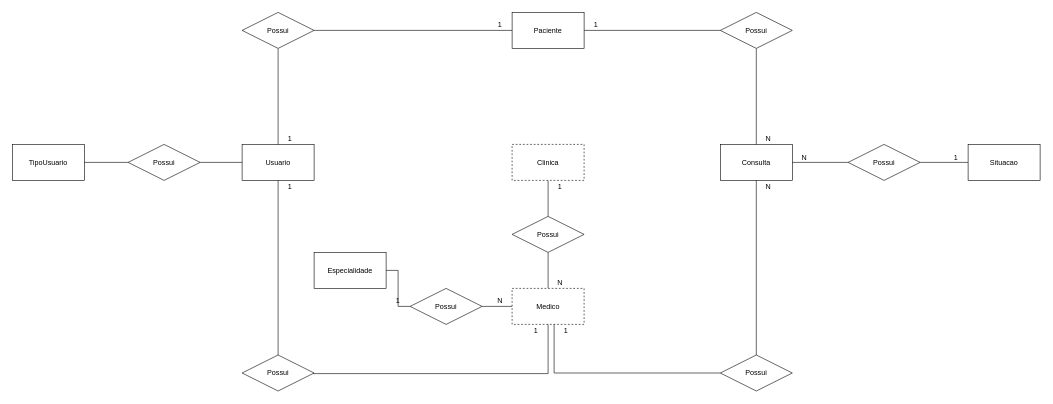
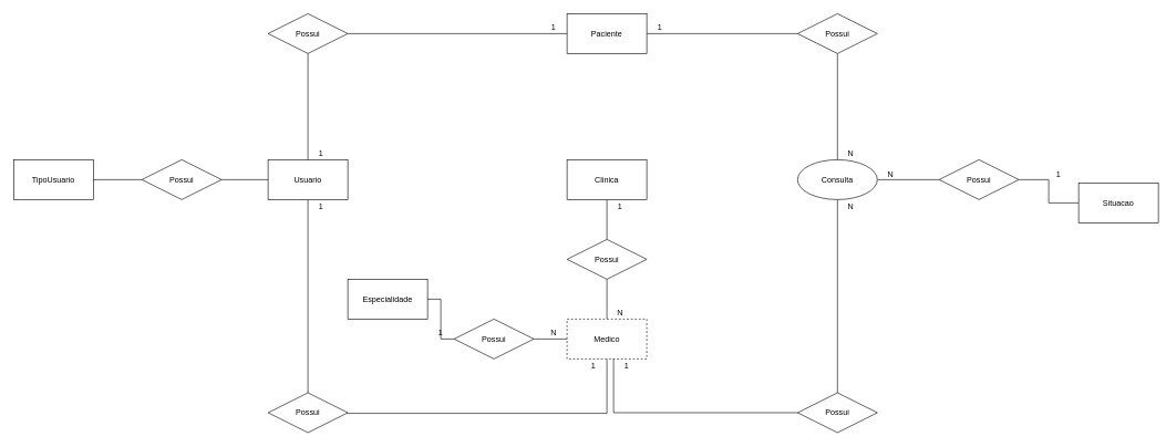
  <mxCell id="0" />
  <mxCell id="1" parent="0" />
  <mxCell id="2" style="edgeStyle=orthogonalEdgeStyle;rounded=0;orthogonalLoop=1;jettySize=auto;html=1;entryX=0;entryY=0.5;entryDx=0;entryDy=0;endArrow=none;endFill=0;" edge="1" parent="1" source="3" target="44"><mxGeometry relative="1" as="geometry" /></mxCell>
- <mxCell id="3" value="Consulta" style="rounded=0;whiteSpace=wrap;html=1;" parent="1" vertex="1"><mxGeometry x="1200" y="240" width="120" height="60" as="geometry" /></mxCell>
+ <mxCell id="3" value="Consulta" style="ellipse;whiteSpace=wrap;html=1;" parent="1" vertex="1"><mxGeometry x="1200" y="240" width="120" height="60" as="geometry" /></mxCell>
  <mxCell id="4" style="edgeStyle=orthogonalEdgeStyle;rounded=0;orthogonalLoop=1;jettySize=auto;html=1;endArrow=none;endFill=0;" parent="1" source="5" target="7" edge="1"><mxGeometry relative="1" as="geometry" /></mxCell>
- <mxCell id="5" value="Clinica" style="rounded=0;whiteSpace=wrap;html=1;dashed=1;" parent="1" vertex="1"><mxGeometry x="853" y="240" width="120" height="60" as="geometry" /></mxCell>
+ <mxCell id="5" value="Clinica" style="rounded=0;whiteSpace=wrap;html=1;" parent="1" vertex="1"><mxGeometry x="853" y="240" width="120" height="60" as="geometry" /></mxCell>
  <mxCell id="6" style="edgeStyle=orthogonalEdgeStyle;rounded=0;orthogonalLoop=1;jettySize=auto;html=1;entryX=0.5;entryY=0;entryDx=0;entryDy=0;endArrow=none;endFill=0;" parent="1" source="7" target="10" edge="1"><mxGeometry relative="1" as="geometry" /></mxCell>
  <mxCell id="7" value="Possui" style="shape=rhombus;perimeter=rhombusPerimeter;whiteSpace=wrap;html=1;align=center;" parent="1" vertex="1"><mxGeometry x="853" y="360" width="120" height="60" as="geometry" /></mxCell>
  <mxCell id="8" style="edgeStyle=orthogonalEdgeStyle;rounded=0;orthogonalLoop=1;jettySize=auto;html=1;entryX=0;entryY=0.5;entryDx=0;entryDy=0;endArrow=none;endFill=0;" parent="1" source="9" target="19" edge="1"><mxGeometry relative="1" as="geometry" /></mxCell>
  <mxCell id="9" value="Paciente" style="rounded=0;whiteSpace=wrap;html=1;" parent="1" vertex="1"><mxGeometry x="853" y="20" width="120" height="60" as="geometry" /></mxCell>
  <mxCell id="10" value="Medico" style="rounded=0;whiteSpace=wrap;html=1;dashed=1;" parent="1" vertex="1"><mxGeometry x="853" y="480" width="120" height="60" as="geometry" /></mxCell>
  <mxCell id="11" value="1" style="text;html=1;strokeColor=none;fillColor=none;align=center;verticalAlign=middle;whiteSpace=wrap;rounded=0;" parent="1" vertex="1"><mxGeometry x="913" y="300" width="40" height="20" as="geometry" /></mxCell>
  <mxCell id="12" value="N" style="text;html=1;strokeColor=none;fillColor=none;align=center;verticalAlign=middle;whiteSpace=wrap;rounded=0;" parent="1" vertex="1"><mxGeometry x="913" y="460" width="40" height="20" as="geometry" /></mxCell>
  <mxCell id="13" style="edgeStyle=orthogonalEdgeStyle;rounded=0;orthogonalLoop=1;jettySize=auto;html=1;endArrow=none;endFill=0;" parent="1" source="15" target="10" edge="1"><mxGeometry relative="1" as="geometry"><Array as="points"><mxPoint x="923" y="621" /></Array></mxGeometry></mxCell>
  <mxCell id="14" style="edgeStyle=orthogonalEdgeStyle;rounded=0;orthogonalLoop=1;jettySize=auto;html=1;entryX=0.5;entryY=1;entryDx=0;entryDy=0;endArrow=none;endFill=0;" parent="1" source="15" target="3" edge="1"><mxGeometry relative="1" as="geometry" /></mxCell>
  <mxCell id="15" value="Possui" style="shape=rhombus;perimeter=rhombusPerimeter;whiteSpace=wrap;html=1;align=center;" parent="1" vertex="1"><mxGeometry x="1200" y="591" width="120" height="60" as="geometry" /></mxCell>
  <mxCell id="16" value="1" style="text;html=1;strokeColor=none;fillColor=none;align=center;verticalAlign=middle;whiteSpace=wrap;rounded=0;" parent="1" vertex="1"><mxGeometry x="923" y="540" width="40" height="20" as="geometry" /></mxCell>
  <mxCell id="17" value="N" style="text;html=1;strokeColor=none;fillColor=none;align=center;verticalAlign=middle;whiteSpace=wrap;rounded=0;" parent="1" vertex="1"><mxGeometry x="1260" y="300" width="40" height="20" as="geometry" /></mxCell>
  <mxCell id="18" style="edgeStyle=orthogonalEdgeStyle;rounded=0;orthogonalLoop=1;jettySize=auto;html=1;endArrow=none;endFill=0;" parent="1" source="19" target="3" edge="1"><mxGeometry relative="1" as="geometry" /></mxCell>
  <mxCell id="19" value="Possui" style="shape=rhombus;perimeter=rhombusPerimeter;whiteSpace=wrap;html=1;align=center;" parent="1" vertex="1"><mxGeometry x="1200" y="20" width="120" height="60" as="geometry" /></mxCell>
  <mxCell id="20" value="N" style="text;html=1;strokeColor=none;fillColor=none;align=center;verticalAlign=middle;whiteSpace=wrap;rounded=0;" parent="1" vertex="1"><mxGeometry x="1260" y="220" width="40" height="20" as="geometry" /></mxCell>
  <mxCell id="21" value="1" style="text;html=1;strokeColor=none;fillColor=none;align=center;verticalAlign=middle;whiteSpace=wrap;rounded=0;" parent="1" vertex="1"><mxGeometry x="973" y="31" width="40" height="20" as="geometry" /></mxCell>
  <mxCell id="22" style="edgeStyle=orthogonalEdgeStyle;rounded=0;orthogonalLoop=1;jettySize=auto;html=1;entryX=0;entryY=0.5;entryDx=0;entryDy=0;endArrow=none;endFill=0;" parent="1" source="23" target="25" edge="1"><mxGeometry relative="1" as="geometry" /></mxCell>
  <mxCell id="23" value="Especialidade" style="rounded=0;whiteSpace=wrap;html=1;" parent="1" vertex="1"><mxGeometry x="523" y="420" width="120" height="60" as="geometry" /></mxCell>
  <mxCell id="24" style="edgeStyle=orthogonalEdgeStyle;rounded=0;orthogonalLoop=1;jettySize=auto;html=1;entryX=0;entryY=0.5;entryDx=0;entryDy=0;endArrow=none;endFill=0;" parent="1" source="25" target="10" edge="1"><mxGeometry relative="1" as="geometry" /></mxCell>
  <mxCell id="25" value="Possui" style="shape=rhombus;perimeter=rhombusPerimeter;whiteSpace=wrap;html=1;align=center;" parent="1" vertex="1"><mxGeometry x="683" y="480" width="120" height="60" as="geometry" /></mxCell>
  <mxCell id="26" value="N" style="text;html=1;strokeColor=none;fillColor=none;align=center;verticalAlign=middle;whiteSpace=wrap;rounded=0;" parent="1" vertex="1"><mxGeometry x="813" y="491" width="40" height="20" as="geometry" /></mxCell>
  <mxCell id="27" value="1" style="text;html=1;strokeColor=none;fillColor=none;align=center;verticalAlign=middle;whiteSpace=wrap;rounded=0;" parent="1" vertex="1"><mxGeometry x="643" y="491" width="40" height="20" as="geometry" /></mxCell>
  <mxCell id="28" style="edgeStyle=orthogonalEdgeStyle;rounded=0;orthogonalLoop=1;jettySize=auto;html=1;endArrow=none;endFill=0;" parent="1" source="29" target="40" edge="1"><mxGeometry relative="1" as="geometry" /></mxCell>
  <mxCell id="29" value="Usuario" style="rounded=0;whiteSpace=wrap;html=1;" parent="1" vertex="1"><mxGeometry x="403" y="240" width="120" height="60" as="geometry" /></mxCell>
  <mxCell id="30" style="edgeStyle=orthogonalEdgeStyle;rounded=0;orthogonalLoop=1;jettySize=auto;html=1;entryX=0;entryY=0.5;entryDx=0;entryDy=0;endArrow=none;endFill=0;" parent="1" source="31" target="33" edge="1"><mxGeometry relative="1" as="geometry" /></mxCell>
  <mxCell id="31" value="TipoUsuario" style="rounded=0;whiteSpace=wrap;html=1;" parent="1" vertex="1"><mxGeometry x="20" y="240" width="120" height="60" as="geometry" /></mxCell>
  <mxCell id="32" style="edgeStyle=orthogonalEdgeStyle;rounded=0;orthogonalLoop=1;jettySize=auto;html=1;entryX=0;entryY=0.5;entryDx=0;entryDy=0;endArrow=none;endFill=0;" parent="1" source="33" target="29" edge="1"><mxGeometry relative="1" as="geometry" /></mxCell>
  <mxCell id="33" value="Possui" style="shape=rhombus;perimeter=rhombusPerimeter;whiteSpace=wrap;html=1;align=center;" parent="1" vertex="1"><mxGeometry x="213" y="240" width="120" height="60" as="geometry" /></mxCell>
  <mxCell id="34" value="1" style="text;html=1;strokeColor=none;fillColor=none;align=center;verticalAlign=middle;whiteSpace=wrap;rounded=0;" parent="1" vertex="1"><mxGeometry x="813" y="31" width="40" height="20" as="geometry" /></mxCell>
  <mxCell id="35" value="1" style="text;html=1;strokeColor=none;fillColor=none;align=center;verticalAlign=middle;whiteSpace=wrap;rounded=0;" parent="1" vertex="1"><mxGeometry x="873" y="540" width="40" height="20" as="geometry" /></mxCell>
  <mxCell id="36" style="edgeStyle=orthogonalEdgeStyle;rounded=0;orthogonalLoop=1;jettySize=auto;html=1;endArrow=none;endFill=0;" parent="1" source="38" target="29" edge="1"><mxGeometry relative="1" as="geometry" /></mxCell>
  <mxCell id="37" style="edgeStyle=orthogonalEdgeStyle;rounded=0;orthogonalLoop=1;jettySize=auto;html=1;endArrow=none;endFill=0;entryX=0;entryY=0.5;entryDx=0;entryDy=0;" parent="1" source="38" target="9" edge="1"><mxGeometry relative="1" as="geometry"><mxPoint x="783" y="61" as="targetPoint" /></mxGeometry></mxCell>
  <mxCell id="38" value="Possui" style="shape=rhombus;perimeter=rhombusPerimeter;whiteSpace=wrap;html=1;align=center;" parent="1" vertex="1"><mxGeometry x="403" y="20" width="120" height="60" as="geometry" /></mxCell>
  <mxCell id="39" style="edgeStyle=orthogonalEdgeStyle;rounded=0;orthogonalLoop=1;jettySize=auto;html=1;entryX=1;entryY=0;entryDx=0;entryDy=0;endArrow=none;endFill=0;" parent="1" source="40" target="35" edge="1"><mxGeometry relative="1" as="geometry"><Array as="points"><mxPoint x="913" y="622" /></Array></mxGeometry></mxCell>
  <mxCell id="40" value="Possui" style="shape=rhombus;perimeter=rhombusPerimeter;whiteSpace=wrap;html=1;align=center;" parent="1" vertex="1"><mxGeometry x="403" y="591" width="120" height="60" as="geometry" /></mxCell>
  <mxCell id="41" value="1" style="text;html=1;strokeColor=none;fillColor=none;align=center;verticalAlign=middle;whiteSpace=wrap;rounded=0;" parent="1" vertex="1"><mxGeometry x="463" y="220" width="40" height="20" as="geometry" /></mxCell>
  <mxCell id="42" value="1" style="text;html=1;strokeColor=none;fillColor=none;align=center;verticalAlign=middle;whiteSpace=wrap;rounded=0;" parent="1" vertex="1"><mxGeometry x="463" y="300" width="40" height="20" as="geometry" /></mxCell>
  <mxCell id="43" style="edgeStyle=orthogonalEdgeStyle;rounded=0;orthogonalLoop=1;jettySize=auto;html=1;entryX=0;entryY=0.5;entryDx=0;entryDy=0;endArrow=none;endFill=0;" edge="1" parent="1" source="44" target="45"><mxGeometry relative="1" as="geometry" /></mxCell>
  <mxCell id="44" value="Possui" style="shape=rhombus;perimeter=rhombusPerimeter;whiteSpace=wrap;html=1;align=center;" vertex="1" parent="1"><mxGeometry x="1413" y="240" width="120" height="60" as="geometry" /></mxCell>
- <mxCell id="45" value="Situacao" style="rounded=0;whiteSpace=wrap;html=1;" vertex="1" parent="1"><mxGeometry x="1613" y="240" width="120" height="60" as="geometry" /></mxCell>
+ <mxCell id="45" value="Situacao" style="rounded=0;whiteSpace=wrap;html=1;" vertex="1" parent="1"><mxGeometry x="1623" y="275" width="120" height="60" as="geometry" /></mxCell>
  <mxCell id="46" value="N" style="text;html=1;strokeColor=none;fillColor=none;align=center;verticalAlign=middle;whiteSpace=wrap;rounded=0;" vertex="1" parent="1"><mxGeometry x="1320" y="252" width="40" height="20" as="geometry" /></mxCell>
  <mxCell id="47" value="1" style="text;html=1;strokeColor=none;fillColor=none;align=center;verticalAlign=middle;whiteSpace=wrap;rounded=0;" vertex="1" parent="1"><mxGeometry x="1573" y="252" width="40" height="20" as="geometry" /></mxCell>
